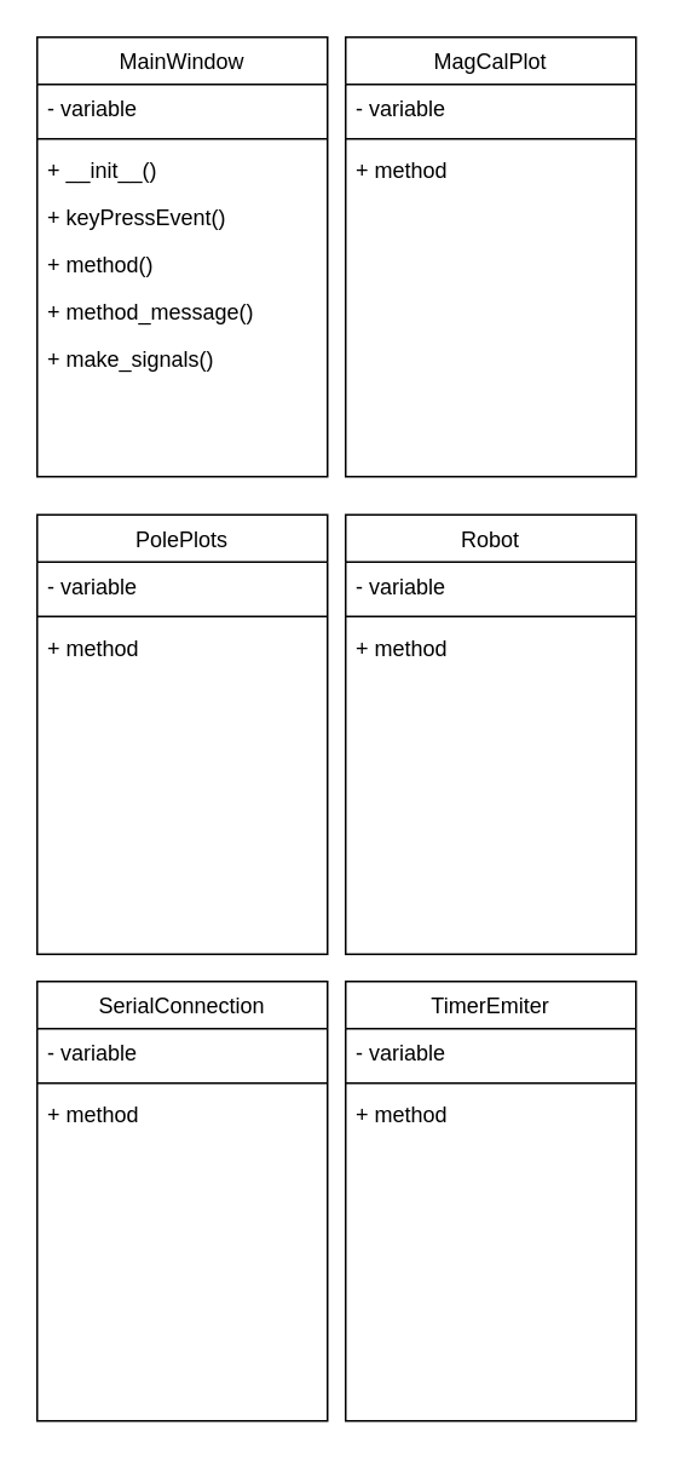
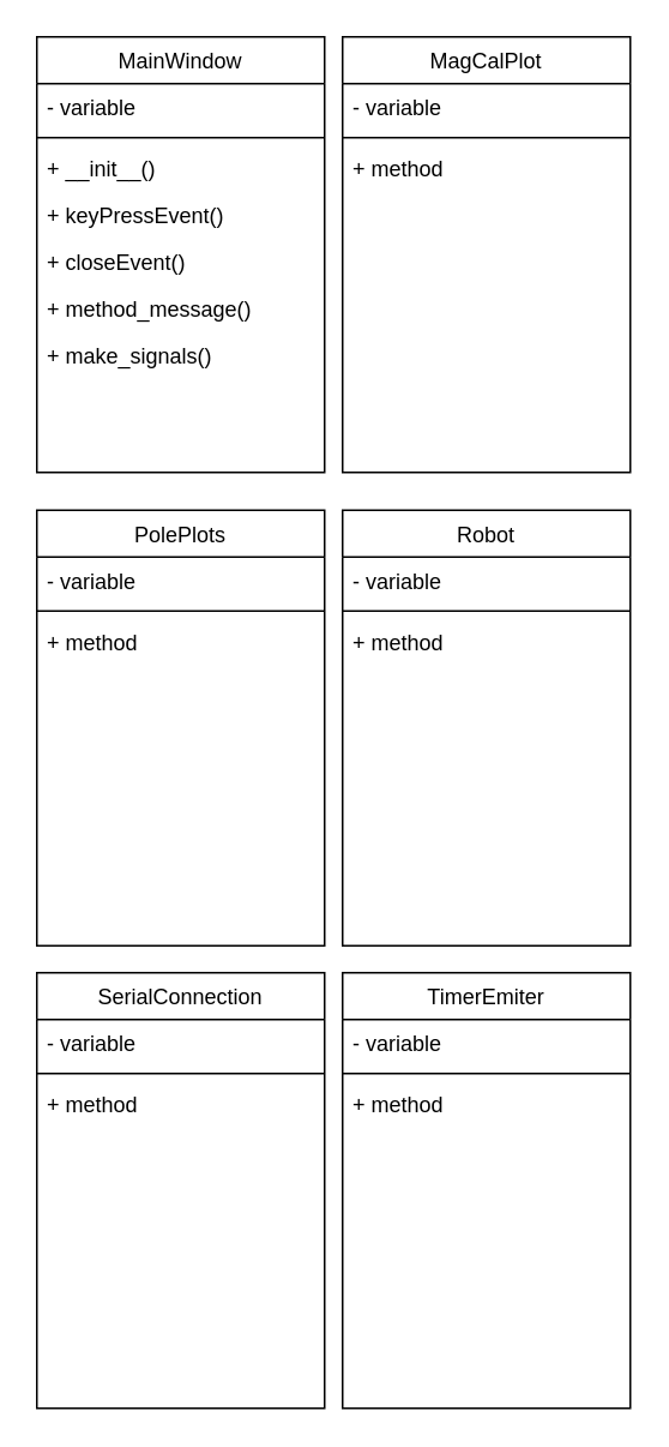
  <mxCell id="0" />
  <mxCell id="1" parent="0" />
  <mxCell id="2" value="MainWindow" style="swimlane;fontStyle=0;align=center;verticalAlign=top;childLayout=stackLayout;horizontal=1;startSize=26;horizontalStack=0;resizeParent=1;resizeLast=0;collapsible=1;marginBottom=0;rounded=0;shadow=0;strokeWidth=1;" parent="1" vertex="1"><mxGeometry x="20" y="20" width="160" height="242" as="geometry"><mxRectangle x="508" y="120" width="160" height="26" as="alternateBounds" /></mxGeometry></mxCell>
  <mxCell id="3" value="- variable" style="text;align=left;verticalAlign=top;spacingLeft=4;spacingRight=4;overflow=hidden;rotatable=0;points=[[0,0.5],[1,0.5]];portConstraint=eastwest;" parent="2" vertex="1"><mxGeometry y="26" width="160" height="26" as="geometry" /></mxCell>
  <mxCell id="4" value="" style="line;html=1;strokeWidth=1;align=left;verticalAlign=middle;spacingTop=-1;spacingLeft=3;spacingRight=3;rotatable=0;labelPosition=right;points=[];portConstraint=eastwest;" parent="2" vertex="1"><mxGeometry y="52" width="160" height="8" as="geometry" /></mxCell>
  <mxCell id="5" value="+ __init__()" style="text;align=left;verticalAlign=top;spacingLeft=4;spacingRight=4;overflow=hidden;rotatable=0;points=[[0,0.5],[1,0.5]];portConstraint=eastwest;" parent="2" vertex="1"><mxGeometry y="60" width="160" height="26" as="geometry" /></mxCell>
  <mxCell id="6" value="+ keyPressEvent()" style="text;align=left;verticalAlign=top;spacingLeft=4;spacingRight=4;overflow=hidden;rotatable=0;points=[[0,0.5],[1,0.5]];portConstraint=eastwest;" vertex="1" parent="2"><mxGeometry y="86" width="160" height="26" as="geometry" /></mxCell>
- <mxCell id="7" value="+ method()" style="text;align=left;verticalAlign=top;spacingLeft=4;spacingRight=4;overflow=hidden;rotatable=0;points=[[0,0.5],[1,0.5]];portConstraint=eastwest;" vertex="1" parent="2"><mxGeometry y="112" width="160" height="26" as="geometry" /></mxCell>
+ <mxCell id="7" value="+ closeEvent()" style="text;align=left;verticalAlign=top;spacingLeft=4;spacingRight=4;overflow=hidden;rotatable=0;points=[[0,0.5],[1,0.5]];portConstraint=eastwest;" vertex="1" parent="2"><mxGeometry y="112" width="160" height="26" as="geometry" /></mxCell>
  <mxCell id="8" value="+ method_message()" style="text;align=left;verticalAlign=top;spacingLeft=4;spacingRight=4;overflow=hidden;rotatable=0;points=[[0,0.5],[1,0.5]];portConstraint=eastwest;" vertex="1" parent="2"><mxGeometry y="138" width="160" height="26" as="geometry" /></mxCell>
  <mxCell id="9" value="+ make_signals()" style="text;align=left;verticalAlign=top;spacingLeft=4;spacingRight=4;overflow=hidden;rotatable=0;points=[[0,0.5],[1,0.5]];portConstraint=eastwest;" vertex="1" parent="2"><mxGeometry y="164" width="160" height="26" as="geometry" /></mxCell>
  <mxCell id="10" value="MagCalPlot" style="swimlane;fontStyle=0;align=center;verticalAlign=top;childLayout=stackLayout;horizontal=1;startSize=26;horizontalStack=0;resizeParent=1;resizeLast=0;collapsible=1;marginBottom=0;rounded=0;shadow=0;strokeWidth=1;" vertex="1" parent="1"><mxGeometry x="190" y="20" width="160" height="242" as="geometry"><mxRectangle x="508" y="120" width="160" height="26" as="alternateBounds" /></mxGeometry></mxCell>
  <mxCell id="11" value="- variable" style="text;align=left;verticalAlign=top;spacingLeft=4;spacingRight=4;overflow=hidden;rotatable=0;points=[[0,0.5],[1,0.5]];portConstraint=eastwest;" vertex="1" parent="10"><mxGeometry y="26" width="160" height="26" as="geometry" /></mxCell>
  <mxCell id="12" value="" style="line;html=1;strokeWidth=1;align=left;verticalAlign=middle;spacingTop=-1;spacingLeft=3;spacingRight=3;rotatable=0;labelPosition=right;points=[];portConstraint=eastwest;" vertex="1" parent="10"><mxGeometry y="52" width="160" height="8" as="geometry" /></mxCell>
  <mxCell id="13" value="+ method" style="text;align=left;verticalAlign=top;spacingLeft=4;spacingRight=4;overflow=hidden;rotatable=0;points=[[0,0.5],[1,0.5]];portConstraint=eastwest;" vertex="1" parent="10"><mxGeometry y="60" width="160" height="26" as="geometry" /></mxCell>
  <mxCell id="14" value="PolePlots" style="swimlane;fontStyle=0;align=center;verticalAlign=top;childLayout=stackLayout;horizontal=1;startSize=26;horizontalStack=0;resizeParent=1;resizeLast=0;collapsible=1;marginBottom=0;rounded=0;shadow=0;strokeWidth=1;" vertex="1" parent="1"><mxGeometry x="20" y="283" width="160" height="242" as="geometry"><mxRectangle x="508" y="120" width="160" height="26" as="alternateBounds" /></mxGeometry></mxCell>
  <mxCell id="15" value="- variable" style="text;align=left;verticalAlign=top;spacingLeft=4;spacingRight=4;overflow=hidden;rotatable=0;points=[[0,0.5],[1,0.5]];portConstraint=eastwest;" vertex="1" parent="14"><mxGeometry y="26" width="160" height="26" as="geometry" /></mxCell>
  <mxCell id="16" value="" style="line;html=1;strokeWidth=1;align=left;verticalAlign=middle;spacingTop=-1;spacingLeft=3;spacingRight=3;rotatable=0;labelPosition=right;points=[];portConstraint=eastwest;" vertex="1" parent="14"><mxGeometry y="52" width="160" height="8" as="geometry" /></mxCell>
  <mxCell id="17" value="+ method" style="text;align=left;verticalAlign=top;spacingLeft=4;spacingRight=4;overflow=hidden;rotatable=0;points=[[0,0.5],[1,0.5]];portConstraint=eastwest;" vertex="1" parent="14"><mxGeometry y="60" width="160" height="26" as="geometry" /></mxCell>
  <mxCell id="18" value="Robot" style="swimlane;fontStyle=0;align=center;verticalAlign=top;childLayout=stackLayout;horizontal=1;startSize=26;horizontalStack=0;resizeParent=1;resizeLast=0;collapsible=1;marginBottom=0;rounded=0;shadow=0;strokeWidth=1;" vertex="1" parent="1"><mxGeometry x="190" y="283" width="160" height="242" as="geometry"><mxRectangle x="508" y="120" width="160" height="26" as="alternateBounds" /></mxGeometry></mxCell>
  <mxCell id="19" value="- variable" style="text;align=left;verticalAlign=top;spacingLeft=4;spacingRight=4;overflow=hidden;rotatable=0;points=[[0,0.5],[1,0.5]];portConstraint=eastwest;" vertex="1" parent="18"><mxGeometry y="26" width="160" height="26" as="geometry" /></mxCell>
  <mxCell id="20" value="" style="line;html=1;strokeWidth=1;align=left;verticalAlign=middle;spacingTop=-1;spacingLeft=3;spacingRight=3;rotatable=0;labelPosition=right;points=[];portConstraint=eastwest;" vertex="1" parent="18"><mxGeometry y="52" width="160" height="8" as="geometry" /></mxCell>
  <mxCell id="21" value="+ method" style="text;align=left;verticalAlign=top;spacingLeft=4;spacingRight=4;overflow=hidden;rotatable=0;points=[[0,0.5],[1,0.5]];portConstraint=eastwest;" vertex="1" parent="18"><mxGeometry y="60" width="160" height="26" as="geometry" /></mxCell>
  <mxCell id="22" value="SerialConnection" style="swimlane;fontStyle=0;align=center;verticalAlign=top;childLayout=stackLayout;horizontal=1;startSize=26;horizontalStack=0;resizeParent=1;resizeLast=0;collapsible=1;marginBottom=0;rounded=0;shadow=0;strokeWidth=1;" vertex="1" parent="1"><mxGeometry x="20" y="540" width="160" height="242" as="geometry"><mxRectangle x="508" y="120" width="160" height="26" as="alternateBounds" /></mxGeometry></mxCell>
  <mxCell id="23" value="- variable" style="text;align=left;verticalAlign=top;spacingLeft=4;spacingRight=4;overflow=hidden;rotatable=0;points=[[0,0.5],[1,0.5]];portConstraint=eastwest;" vertex="1" parent="22"><mxGeometry y="26" width="160" height="26" as="geometry" /></mxCell>
  <mxCell id="24" value="" style="line;html=1;strokeWidth=1;align=left;verticalAlign=middle;spacingTop=-1;spacingLeft=3;spacingRight=3;rotatable=0;labelPosition=right;points=[];portConstraint=eastwest;" vertex="1" parent="22"><mxGeometry y="52" width="160" height="8" as="geometry" /></mxCell>
  <mxCell id="25" value="+ method" style="text;align=left;verticalAlign=top;spacingLeft=4;spacingRight=4;overflow=hidden;rotatable=0;points=[[0,0.5],[1,0.5]];portConstraint=eastwest;" vertex="1" parent="22"><mxGeometry y="60" width="160" height="26" as="geometry" /></mxCell>
  <mxCell id="26" value="TimerEmiter" style="swimlane;fontStyle=0;align=center;verticalAlign=top;childLayout=stackLayout;horizontal=1;startSize=26;horizontalStack=0;resizeParent=1;resizeLast=0;collapsible=1;marginBottom=0;rounded=0;shadow=0;strokeWidth=1;" vertex="1" parent="1"><mxGeometry x="190" y="540" width="160" height="242" as="geometry"><mxRectangle x="508" y="120" width="160" height="26" as="alternateBounds" /></mxGeometry></mxCell>
  <mxCell id="27" value="- variable" style="text;align=left;verticalAlign=top;spacingLeft=4;spacingRight=4;overflow=hidden;rotatable=0;points=[[0,0.5],[1,0.5]];portConstraint=eastwest;" vertex="1" parent="26"><mxGeometry y="26" width="160" height="26" as="geometry" /></mxCell>
  <mxCell id="28" value="" style="line;html=1;strokeWidth=1;align=left;verticalAlign=middle;spacingTop=-1;spacingLeft=3;spacingRight=3;rotatable=0;labelPosition=right;points=[];portConstraint=eastwest;" vertex="1" parent="26"><mxGeometry y="52" width="160" height="8" as="geometry" /></mxCell>
  <mxCell id="29" value="+ method" style="text;align=left;verticalAlign=top;spacingLeft=4;spacingRight=4;overflow=hidden;rotatable=0;points=[[0,0.5],[1,0.5]];portConstraint=eastwest;" vertex="1" parent="26"><mxGeometry y="60" width="160" height="26" as="geometry" /></mxCell>
